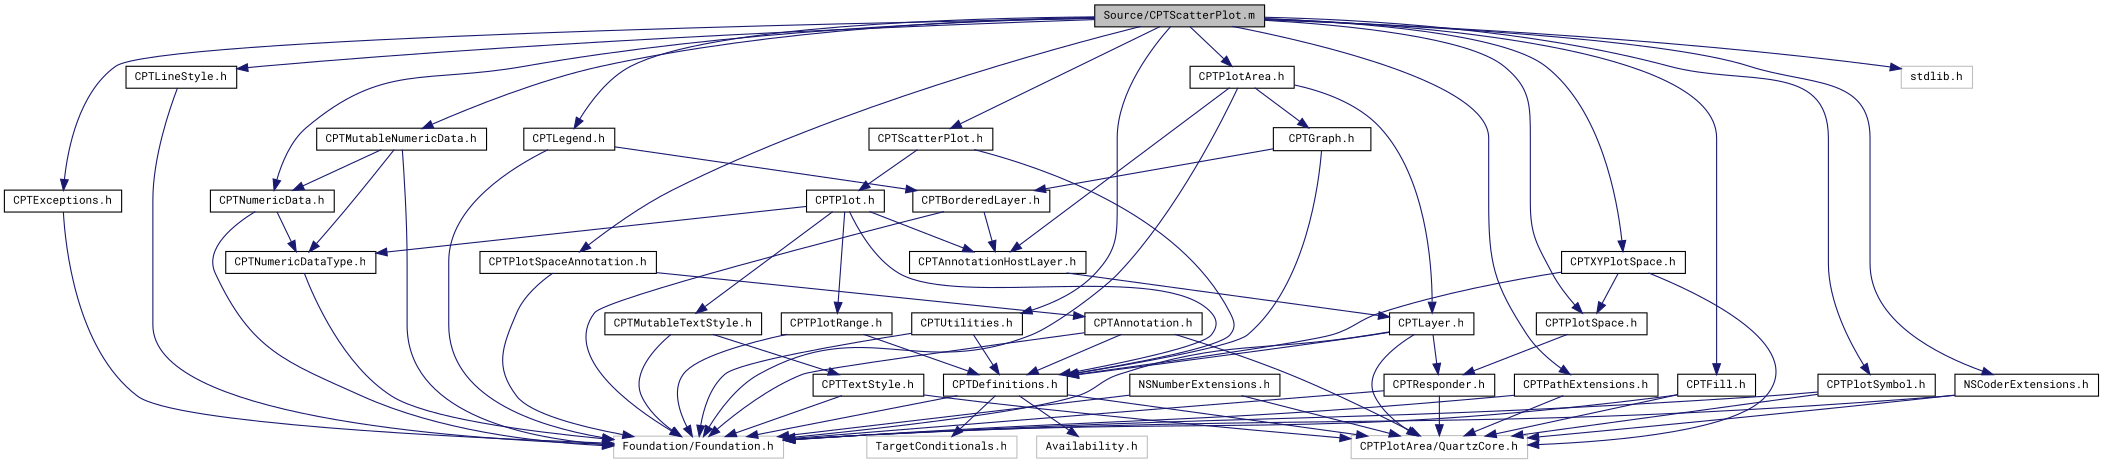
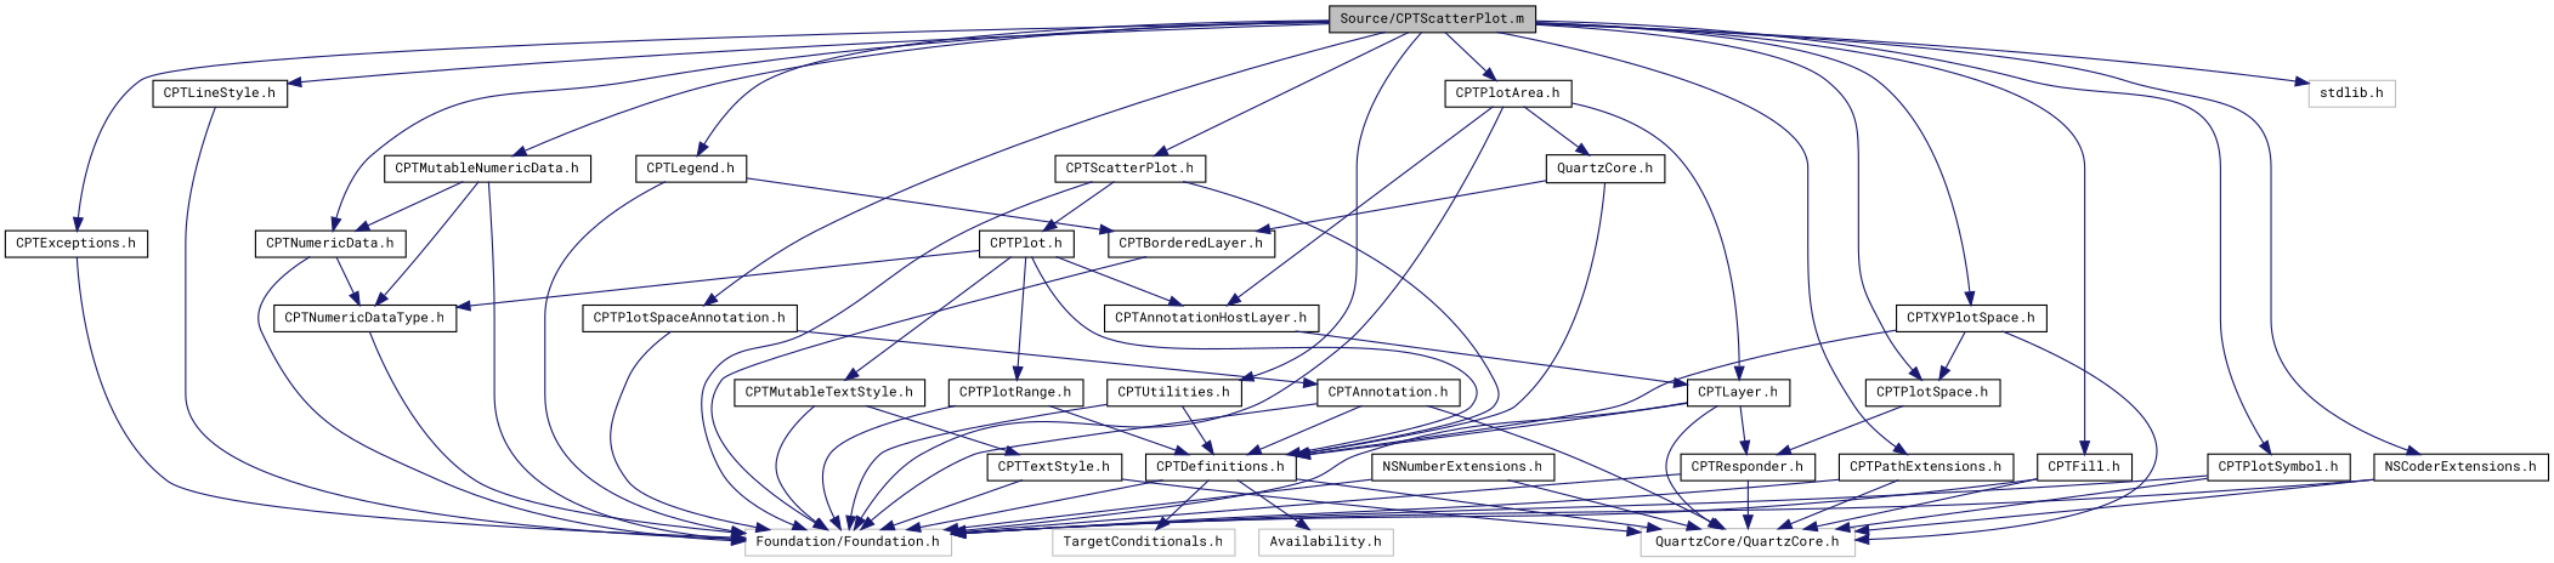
  digraph {
    fontname="Roboto Mono"
    node [color=black fontname="Roboto Mono" fontsize=10 shape=record]
    edge [color=midnightblue fontname="Roboto Mono" fontsize=10 labelfontname="Lucinda Grande" labelfontsize=10 style=solid]
    n1 [fillcolor=grey75 fontcolor=black height=0.2 label="Source/CPTScatterPlot.m" style=filled width=0.4]
    n2 [height=0.2 label="CPTScatterPlot.h" width=0.4]
    n3 [height=0.2 label="CPTExceptions.h" width=0.4]
    n4 [height=0.2 label="CPTFill.h" width=0.4]
    n5 [height=0.2 label="CPTLegend.h" width=0.4]
    n6 [height=0.2 label="CPTLineStyle.h" width=0.4]
    n7 [height=0.2 label="CPTMutableNumericData.h" width=0.4]
    n8 [height=0.2 label="CPTNumericData.h" width=0.4]
    n9 [height=0.2 label="CPTPathExtensions.h" width=0.4]
    n10 [height=0.2 label="CPTPlotArea.h" width=0.4]
    n11 [height=0.2 label="CPTPlotSpace.h" width=0.4]
    n12 [height=0.2 label="CPTPlotSpaceAnnotation.h" width=0.4]
    n13 [height=0.2 label="CPTPlotSymbol.h" width=0.4]
    n14 [height=0.2 label="CPTUtilities.h" width=0.4]
    n15 [height=0.2 label="CPTXYPlotSpace.h" width=0.4]
    n16 [height=0.2 label="NSCoderExtensions.h" width=0.4]
    n17 [color=grey75 height=0.2 label="stdlib.h" width=0.4]
    n18 [height=0.2 label="CPTDefinitions.h" width=0.4]
    n19 [color=grey75 height=0.2 label="Foundation/Foundation.h" width=0.4]
    n20 [height=0.2 label="CPTPlot.h" width=0.4]
-   n21 [color=grey75 height=0.2 label="CPTPlotArea/QuartzCore.h" width=0.4]
+   n21 [color=grey75 height=0.2 label="QuartzCore/QuartzCore.h" width=0.4]
    n22 [height=0.2 label="CPTBorderedLayer.h" width=0.4]
    n23 [height=0.2 label="CPTNumericDataType.h" width=0.4]
    n24 [height=0.2 label="CPTAnnotationHostLayer.h" width=0.4]
    n25 [height=0.2 label="CPTLayer.h" width=0.4]
-   n26 [height=0.2 label="CPTGraph.h" width=0.4]
+   n26 [height=0.2 label="QuartzCore.h" width=0.4]
    n27 [height=0.2 label="CPTResponder.h" width=0.4]
    n28 [height=0.2 label="CPTAnnotation.h" width=0.4]
    n29 [height=0.2 label="NSNumberExtensions.h" width=0.4]
    n30 [color=grey75 height=0.2 label="Availability.h" width=0.4]
    n31 [color=grey75 height=0.2 label="TargetConditionals.h" width=0.4]
    n32 [height=0.2 label="CPTMutableTextStyle.h" width=0.4]
    n33 [height=0.2 label="CPTPlotRange.h" width=0.4]
    n34 [height=0.2 label="CPTTextStyle.h" width=0.4]
    n1 -> n2
    n1 -> n3
    n1 -> n4
    n1 -> n5
    n1 -> n6
    n1 -> n7
    n1 -> n8
    n1 -> n9
    n1 -> n10
    n1 -> n11
    n1 -> n12
    n1 -> n13
    n1 -> n14
    n1 -> n15
    n1 -> n16
    n1 -> n17
    n2 -> n18
+   n2 -> n19
    n2 -> n20
    n3 -> n19
    n4 -> n19
    n4 -> n21
    n5 -> n19
    n5 -> n22
    n6 -> n19
    n7 -> n8
    n7 -> n19
    n7 -> n23
    n8 -> n19
    n8 -> n23
    n9 -> n19
    n9 -> n21
    n10 -> n19
    n10 -> n24
    n10 -> n25
    n10 -> n26
    n11 -> n27
    n12 -> n19
    n12 -> n28
    n13 -> n19
    n13 -> n21
    n14 -> n18
    n14 -> n19
    n15 -> n11
    n15 -> n18
    n15 -> n21
    n16 -> n19
    n16 -> n21
    n18 -> n19
    n18 -> n21
    n18 -> n30
    n18 -> n31
    n20 -> n18
    n20 -> n23
    n20 -> n24
    n20 -> n32
    n20 -> n33
    n22 -> n19
-   n22 -> n24
    n23 -> n19
    n24 -> n25
    n25 -> n18
    n25 -> n19
    n25 -> n21
    n25 -> n27
    n26 -> n18
    n26 -> n22
    n27 -> n19
    n27 -> n21
    n28 -> n18
    n28 -> n19
    n28 -> n21
    n29 -> n19
    n29 -> n21
    n32 -> n19
    n32 -> n34
    n33 -> n18
    n33 -> n19
    n34 -> n19
    n34 -> n21
  }
